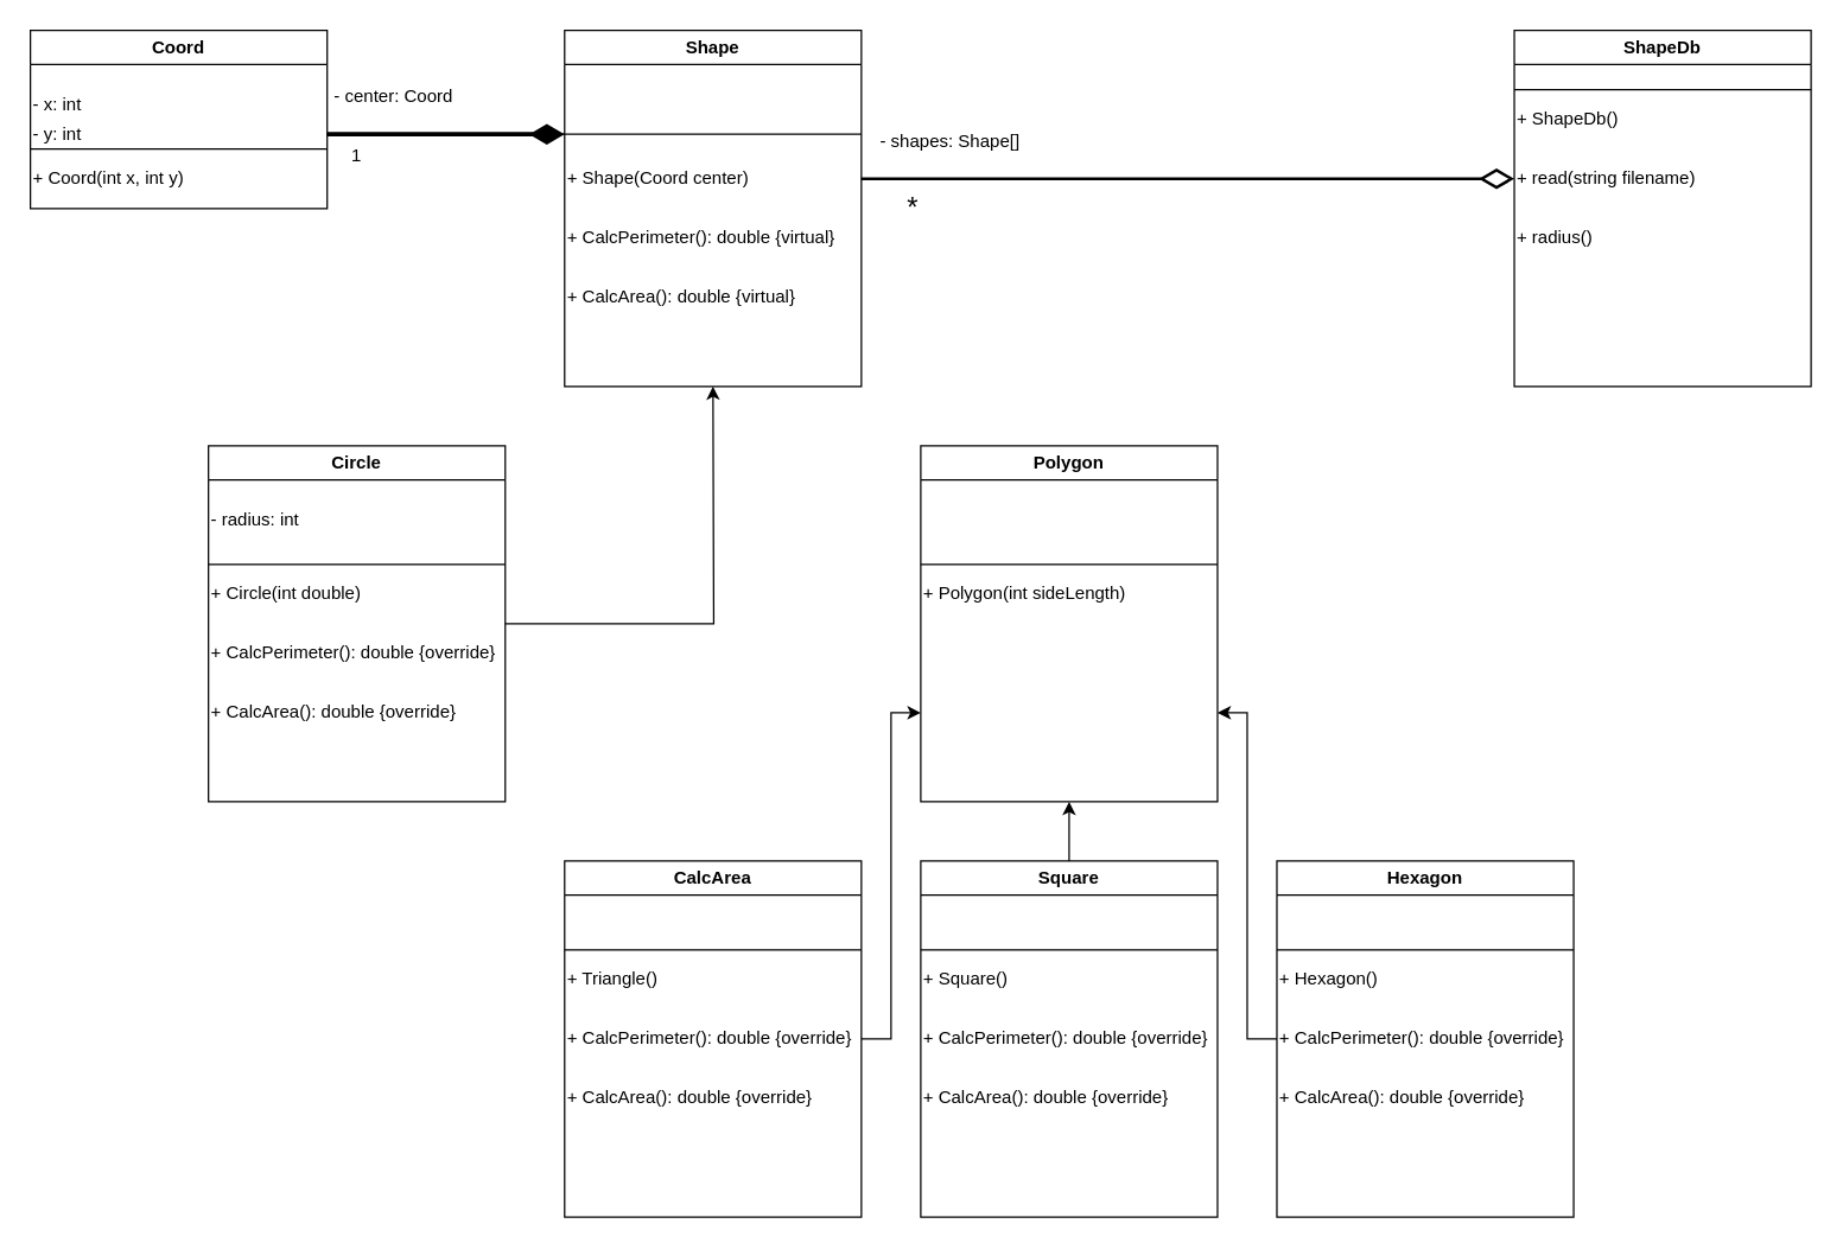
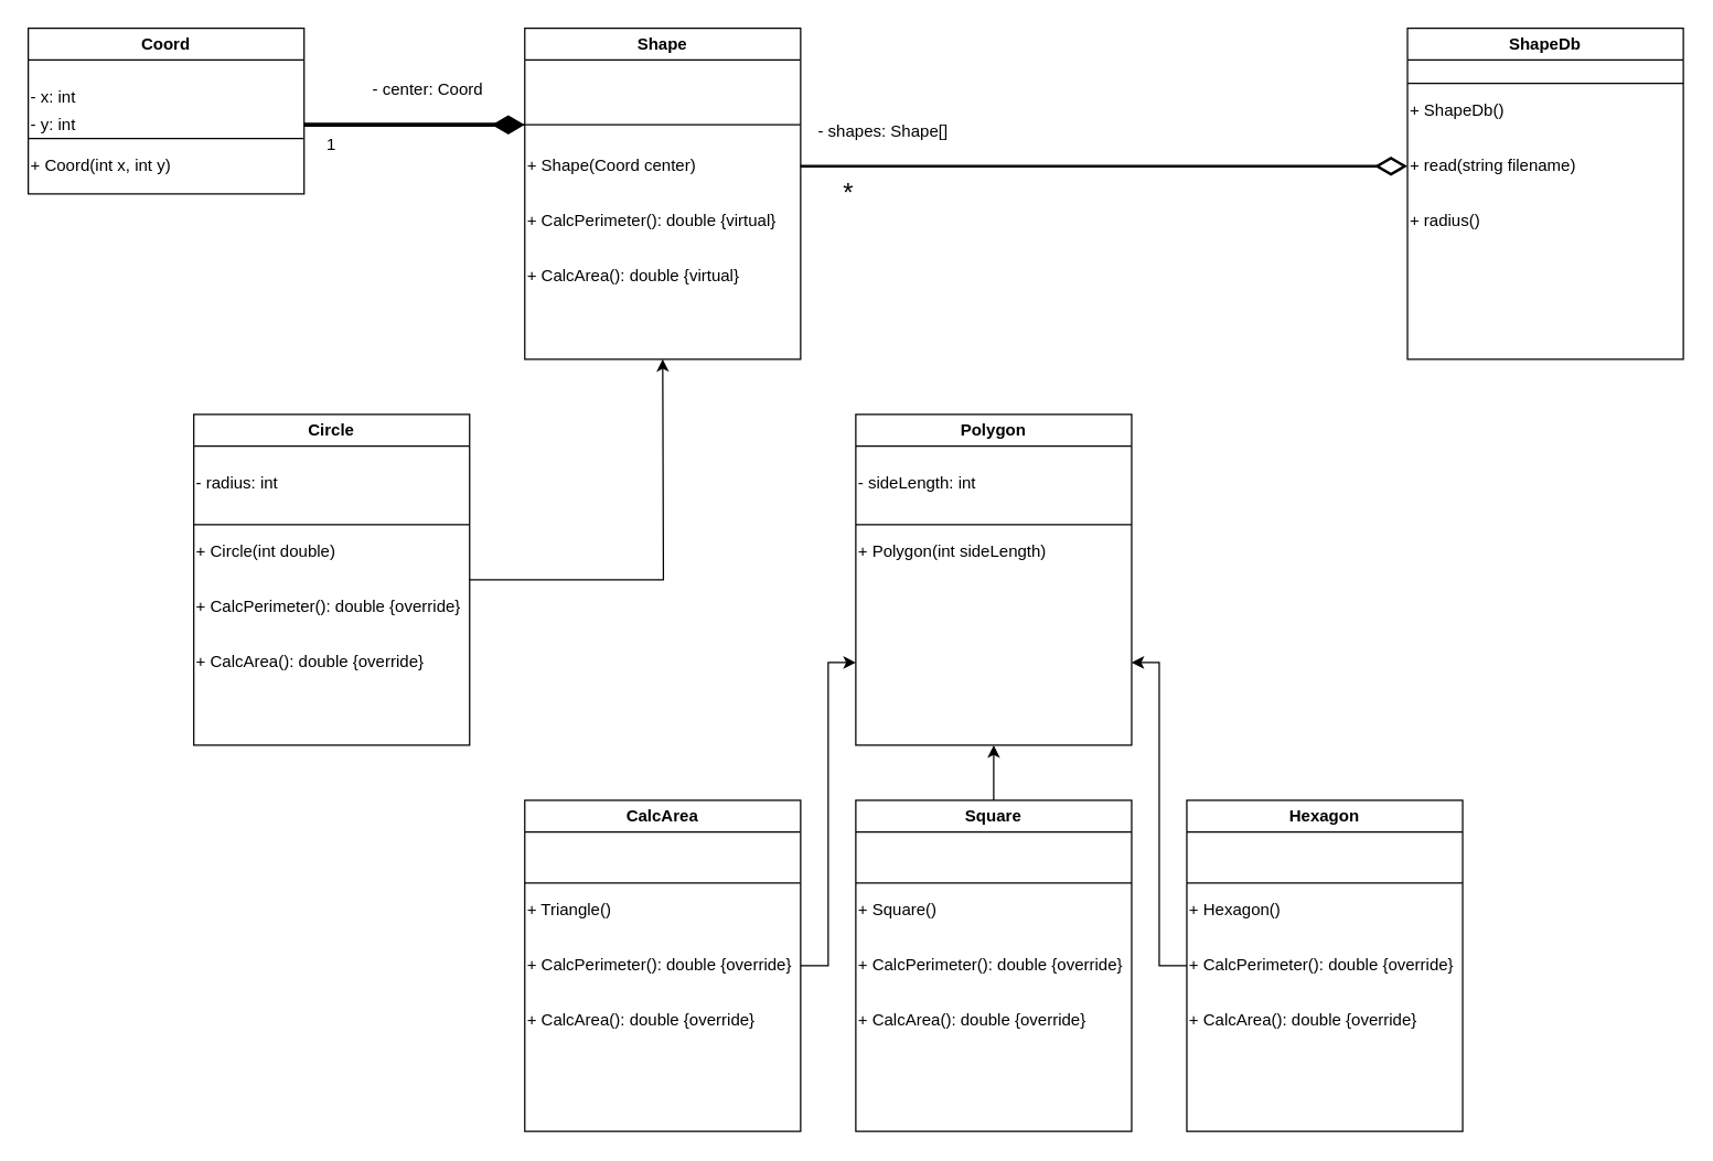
  <mxCell id="0" />
  <mxCell id="1" parent="0" />
  <mxCell id="2" value="Shape" style="swimlane;whiteSpace=wrap;html=1;" vertex="1" parent="1"><mxGeometry y="20" width="200" height="240" as="geometry" x="380" /></mxCell>
  <mxCell id="3" style="edgeStyle=orthogonalEdgeStyle;rounded=0;orthogonalLoop=1;jettySize=auto;html=1;strokeWidth=2;endArrow=diamondThin;endFill=0;endSize=18;" edge="1" parent="2" source="4"><mxGeometry relative="1" as="geometry"><mxPoint x="640" y="100" as="targetPoint" /></mxGeometry></mxCell>
  <mxCell id="4" value="+ Shape(Coord center)" style="text;html=1;align=left;verticalAlign=middle;whiteSpace=wrap;rounded=0;" vertex="1" parent="2"><mxGeometry y="80" width="200" height="40" as="geometry" /></mxCell>
  <mxCell id="5" value="+ CalcPerimeter(): dou&lt;span style=&quot;color: rgba(0, 0, 0, 0); font-family: monospace; font-size: 0px; text-wrap: nowrap;&quot;&gt;%3CmxGraphModel%3E%3Croot%3E%3CmxCell%20id%3D%220%22%2F%3E%3CmxCell%20id%3D%221%22%20parent%3D%220%22%2F%3E%3CmxCell%20id%3D%222%22%20value%3D%22%2B%20Shape(Coord%20center)%22%20style%3D%22text%3Bhtml%3D1%3Balign%3Dleft%3BverticalAlign%3Dmiddle%3BwhiteSpace%3Dwrap%3Brounded%3D0%3B%22%20vertex%3D%221%22%20parent%3D%221%22%3E%3CmxGeometry%20y%3D%22120%22%20width%3D%22200%22%20height%3D%2240%22%20as%3D%22geometry%22%2F%3E%3C%2FmxCell%3E%3C%2Froot%3E%3C%2FmxGraphModel%3E&lt;/span&gt;ble {virtual}&lt;span style=&quot;color: rgba(0, 0, 0, 0); font-family: monospace; font-size: 0px; text-wrap: nowrap;&quot;&gt;%3CmxGraphModel%3E%3Croot%3E%3CmxCell%20id%3D%220%22%2F%3E%3CmxCell%20id%3D%221%22%20parent%3D%220%22%2F%3E%3CmxCell%20id%3D%222%22%20value%3D%22%2B%20Shape(Coord%20center)%22%20style%3D%22text%3Bhtml%3D1%3Balign%3Dleft%3BverticalAlign%3Dmiddle%3BwhiteSpace%3Dwrap%3Brounded%3D0%3B%22%20vertex%3D%221%22%20parent%3D%221%22%3E%3CmxGeometry%20y%3D%22120%22%20width%3D%22200%22%20height%3D%2240%22%20as%3D%22geometry%22%2F%3E%3C%2FmxCell%3E%3C%2Froot%3E%3C%2FmxGraphModel%3E {} {}&lt;/span&gt;" style="text;html=1;align=left;verticalAlign=middle;whiteSpace=wrap;rounded=0;" vertex="1" parent="2"><mxGeometry y="120" width="200" height="40" as="geometry" /></mxCell>
  <mxCell id="6" value="+ CalcArea(): dou&lt;span style=&quot;color: rgba(0, 0, 0, 0); font-family: monospace; font-size: 0px; text-wrap: nowrap;&quot;&gt;%3CmxGraphModel%3E%3Croot%3E%3CmxCell%20id%3D%220%22%2F%3E%3CmxCell%20id%3D%221%22%20parent%3D%220%22%2F%3E%3CmxCell%20id%3D%222%22%20value%3D%22%2B%20Shape(Coord%20center)%22%20style%3D%22text%3Bhtml%3D1%3Balign%3Dleft%3BverticalAlign%3Dmiddle%3BwhiteSpace%3Dwrap%3Brounded%3D0%3B%22%20vertex%3D%221%22%20parent%3D%221%22%3E%3CmxGeometry%20y%3D%22120%22%20width%3D%22200%22%20height%3D%2240%22%20as%3D%22geometry%22%2F%3E%3C%2FmxCell%3E%3C%2Froot%3E%3C%2FmxGraphModel%3E&lt;/span&gt;ble {virtual}&lt;span style=&quot;color: rgba(0, 0, 0, 0); font-family: monospace; font-size: 0px; text-wrap: nowrap;&quot;&gt;%3CmxGraphModel%3E%3Croot%3E%3CmxCell%20id%3D%220%22%2F%3E%3CmxCell%20id%3D%221%22%20parent%3D%220%22%2F%3E%3CmxCell%20id%3D%222%22%20value%3D%22%2B%20Shape(Coord%20center)%22%20style%3D%22text%3Bhtml%3D1%3Balign%3Dleft%3BverticalAlign%3Dmiddle%3BwhiteSpace%3Dwrap%3Brounded%3D0%3B%22%20vertex%3D%221%22%20parent%3D%221%22%3E%3CmxGeometry%20y%3D%22120%22%20width%3D%22200%22%20height%3D%2240%22%20as%3D%22geometry%22%2F%3E%3C%2FmxCell%3E%3C%2Froot%3E%3C%2FmxGraphModel%3E&lt;/span&gt;" style="text;html=1;align=left;verticalAlign=middle;whiteSpace=wrap;rounded=0;" vertex="1" parent="2"><mxGeometry y="160" width="200" height="40" as="geometry" /></mxCell>
  <mxCell id="7" value="ShapeDb" style="swimlane;whiteSpace=wrap;html=1;" vertex="1" parent="1"><mxGeometry x="1020" y="20" width="200" height="240" as="geometry" /></mxCell>
  <mxCell id="8" value="+ ShapeDb()&lt;span style=&quot;white-space: pre;&quot;&gt;&#09;&lt;/span&gt;" style="text;html=1;align=left;verticalAlign=middle;whiteSpace=wrap;rounded=0;" vertex="1" parent="7"><mxGeometry y="40" width="200" height="40" as="geometry" /></mxCell>
  <mxCell id="9" value="+ read(string filename&lt;span style=&quot;color: rgba(0, 0, 0, 0); font-family: monospace; font-size: 0px; text-wrap: nowrap;&quot;&gt;%3CmxGraphModel%3E%3Croot%3E%3CmxCell%20id%3D%220%22%2F%3E%3CmxCell%20id%3D%221%22%20parent%3D%220%22%2F%3E%3CmxCell%20id%3D%222%22%20value%3D%22%2B%20ShapeDb()%26lt%3Bspan%20style%3D%26quot%3Bwhite-space%3A%20pre%3B%26quot%3B%26gt%3B%26%239%3B%26lt%3B%2Fspan%26gt%3B%22%20style%3D%22text%3Bhtml%3D1%3Balign%3Dleft%3BverticalAlign%3Dmiddle%3BwhiteSpace%3Dwrap%3Brounded%3D0%3B%22%20vertex%3D%221%22%20parent%3D%221%22%3E%3CmxGeometry%20x%3D%22640%22%20y%3D%2280%22%20width%3D%22200%22%20height%3D%2240%22%20as%3D%22geometry%22%2F%3E%3C%2FmxCell%3E%3C%2Froot%3E%3C%2FmxGraphModel%3E&lt;/span&gt;)&lt;span style=&quot;white-space: pre;&quot;&gt;&#09;&lt;/span&gt;" style="text;html=1;align=left;verticalAlign=middle;whiteSpace=wrap;rounded=0;" vertex="1" parent="7"><mxGeometry y="80" width="200" height="40" as="geometry" /></mxCell>
  <mxCell id="10" value="+ radius()" style="text;html=1;align=left;verticalAlign=middle;whiteSpace=wrap;rounded=0;" vertex="1" parent="7"><mxGeometry y="120" width="200" height="40" as="geometry" /></mxCell>
  <mxCell id="11" style="edgeStyle=orthogonalEdgeStyle;rounded=0;orthogonalLoop=1;jettySize=auto;html=1;" edge="1" parent="1" source="12"><mxGeometry relative="1" as="geometry"><mxPoint x="480" y="260" as="targetPoint" /></mxGeometry></mxCell>
  <mxCell id="12" value="Circle" style="swimlane;whiteSpace=wrap;html=1;" vertex="1" parent="1"><mxGeometry x="140" y="300" width="200" height="240" as="geometry" /></mxCell>
  <mxCell id="13" value="- radius: int" style="text;html=1;align=left;verticalAlign=middle;whiteSpace=wrap;rounded=0;" vertex="1" parent="12"><mxGeometry y="40" width="200" height="20" as="geometry" /></mxCell>
  <mxCell id="14" value="+ Circle(int double)" style="text;html=1;align=left;verticalAlign=middle;whiteSpace=wrap;rounded=0;" vertex="1" parent="12"><mxGeometry y="80" width="200" height="40" as="geometry" /></mxCell>
  <mxCell id="15" value="+ CalcPerimeter(): double {override}" style="text;html=1;align=left;verticalAlign=middle;whiteSpace=wrap;rounded=0;" vertex="1" parent="12"><mxGeometry y="120" width="200" height="40" as="geometry" /></mxCell>
  <mxCell id="16" value="+ CalcArea(): double {override}" style="text;html=1;align=left;verticalAlign=middle;whiteSpace=wrap;rounded=0;" vertex="1" parent="12"><mxGeometry y="160" width="200" height="40" as="geometry" /></mxCell>
  <mxCell id="17" value="Polygon" style="swimlane;whiteSpace=wrap;html=1;" vertex="1" parent="1"><mxGeometry x="620" y="300" width="200" height="240" as="geometry" /></mxCell>
+ <mxCell id="18" value="- sideLength: int" style="text;html=1;align=left;verticalAlign=middle;whiteSpace=wrap;rounded=0;" vertex="1" parent="17"><mxGeometry y="40" width="200" height="20" as="geometry" /></mxCell>
  <mxCell id="19" value="" style="endArrow=none;html=1;rounded=0;" edge="1" parent="17"><mxGeometry width="50" height="50" relative="1" as="geometry"><mxPoint y="80" as="sourcePoint" /><mxPoint x="200" y="80" as="targetPoint" /></mxGeometry></mxCell>
  <mxCell id="20" value="+ Polygon(int sideLength)" style="text;html=1;align=left;verticalAlign=middle;whiteSpace=wrap;rounded=0;" vertex="1" parent="17"><mxGeometry y="80" width="200" height="40" as="geometry" /></mxCell>
  <mxCell id="21" style="edgeStyle=orthogonalEdgeStyle;rounded=0;orthogonalLoop=1;jettySize=auto;html=1;entryX=0;entryY=0.75;entryDx=0;entryDy=0;" edge="1" parent="1" source="22" target="17"><mxGeometry relative="1" as="geometry" /></mxCell>
  <mxCell id="22" value="CalcArea" style="swimlane;whiteSpace=wrap;html=1;" vertex="1" parent="1"><mxGeometry y="580" width="200" height="240" as="geometry" x="380" /></mxCell>
  <mxCell id="23" value="+ Triangl&lt;span style=&quot;color: rgba(0, 0, 0, 0); font-family: monospace; font-size: 0px; text-wrap: nowrap;&quot;&gt;%3CmxGraphModel%3E%3Croot%3E%3CmxCell%20id%3D%220%22%2F%3E%3CmxCell%20id%3D%221%22%20parent%3D%220%22%2F%3E%3CmxCell%20id%3D%222%22%20value%3D%22%2B%20Polygon(int%20sideLength)%22%20style%3D%22text%3Bhtml%3D1%3Balign%3Dleft%3BverticalAlign%3Dmiddle%3BwhiteSpace%3Dwrap%3Brounded%3D0%3B%22%20vertex%3D%221%22%20parent%3D%221%22%3E%3CmxGeometry%20x%3D%22240%22%20y%3D%22400%22%20width%3D%22200%22%20height%3D%2240%22%20as%3D%22geometry%22%2F%3E%3C%2FmxCell%3E%3C%2Froot%3E%3C%2FmxGraphModel%3E&lt;/span&gt;e()" style="text;html=1;align=left;verticalAlign=middle;whiteSpace=wrap;rounded=0;" vertex="1" parent="22"><mxGeometry y="60" width="200" height="40" as="geometry" /></mxCell>
  <mxCell id="24" value="+ CalcPerimeter(): double {override}" style="text;html=1;align=left;verticalAlign=middle;whiteSpace=wrap;rounded=0;" vertex="1" parent="22"><mxGeometry y="100" width="200" height="40" as="geometry" /></mxCell>
  <mxCell id="25" value="+ CalcArea(): double {override}" style="text;html=1;align=left;verticalAlign=middle;whiteSpace=wrap;rounded=0;" vertex="1" parent="22"><mxGeometry y="140" width="200" height="40" as="geometry" /></mxCell>
  <mxCell id="26" style="edgeStyle=orthogonalEdgeStyle;rounded=0;orthogonalLoop=1;jettySize=auto;html=1;entryX=1;entryY=0.75;entryDx=0;entryDy=0;" edge="1" parent="1" source="27" target="17"><mxGeometry relative="1" as="geometry" /></mxCell>
  <mxCell id="27" value="Hexagon" style="swimlane;whiteSpace=wrap;html=1;" vertex="1" parent="1"><mxGeometry x="860" y="580" width="200" height="240" as="geometry" /></mxCell>
  <mxCell id="28" value="+ Hexagon&lt;span style=&quot;color: rgba(0, 0, 0, 0); font-family: monospace; font-size: 0px; text-wrap: nowrap;&quot;&gt;%3CmxGraphModel%3E%3Croot%3E%3CmxCell%20id%3D%220%22%2F%3E%3CmxCell%20id%3D%221%22%20parent%3D%220%22%2F%3E%3CmxCell%20id%3D%222%22%20value%3D%22%2B%20Polygon(int%20sideLength)%22%20style%3D%22text%3Bhtml%3D1%3Balign%3Dleft%3BverticalAlign%3Dmiddle%3BwhiteSpace%3Dwrap%3Brounded%3D0%3B%22%20vertex%3D%221%22%20parent%3D%221%22%3E%3CmxGeometry%20x%3D%22240%22%20y%3D%22400%22%20width%3D%22200%22%20height%3D%2240%22%20as%3D%22geometry%22%2F%3E%3C%2FmxCell%3E%3C%2Froot%3E%3C%2FmxGraphMo&lt;/span&gt;()" style="text;html=1;align=left;verticalAlign=middle;whiteSpace=wrap;rounded=0;" vertex="1" parent="27"><mxGeometry y="60" width="200" height="40" as="geometry" /></mxCell>
  <mxCell id="29" value="+ CalcPerimeter(): double {override}" style="text;html=1;align=left;verticalAlign=middle;whiteSpace=wrap;rounded=0;" vertex="1" parent="27"><mxGeometry y="100" width="200" height="40" as="geometry" /></mxCell>
  <mxCell id="30" value="+ CalcArea(): double {override}" style="text;html=1;align=left;verticalAlign=middle;whiteSpace=wrap;rounded=0;" vertex="1" parent="27"><mxGeometry y="140" width="200" height="40" as="geometry" /></mxCell>
  <mxCell id="31" value="" style="endArrow=none;html=1;rounded=0;exitX=0;exitY=0.25;exitDx=0;exitDy=0;entryX=1;entryY=0.25;entryDx=0;entryDy=0;" edge="1" parent="27"><mxGeometry width="50" height="50" relative="1" as="geometry"><mxPoint y="60" as="sourcePoint" /><mxPoint x="200" y="60" as="targetPoint" /></mxGeometry></mxCell>
  <mxCell id="32" style="edgeStyle=orthogonalEdgeStyle;rounded=0;orthogonalLoop=1;jettySize=auto;html=1;entryX=0.5;entryY=1;entryDx=0;entryDy=0;" edge="1" parent="1" source="33" target="17"><mxGeometry relative="1" as="geometry" /></mxCell>
  <mxCell id="33" value="Square" style="swimlane;whiteSpace=wrap;html=1;" vertex="1" parent="1"><mxGeometry x="620" y="580" width="200" height="240" as="geometry" /></mxCell>
  <mxCell id="34" value="" style="endArrow=none;html=1;rounded=0;exitX=0;exitY=0.25;exitDx=0;exitDy=0;entryX=1;entryY=0.25;entryDx=0;entryDy=0;" edge="1" parent="33"><mxGeometry width="50" height="50" relative="1" as="geometry"><mxPoint y="60" as="sourcePoint" /><mxPoint x="200" y="60" as="targetPoint" /></mxGeometry></mxCell>
  <mxCell id="35" value="+ CalcPerimeter(): double {override}" style="text;html=1;align=left;verticalAlign=middle;whiteSpace=wrap;rounded=0;" vertex="1" parent="33"><mxGeometry y="100" width="200" height="40" as="geometry" /></mxCell>
  <mxCell id="36" value="+ CalcArea(): double {override}" style="text;html=1;align=left;verticalAlign=middle;whiteSpace=wrap;rounded=0;" vertex="1" parent="33"><mxGeometry y="140" width="200" height="40" as="geometry" /></mxCell>
  <mxCell id="37" value="+ Square&lt;span style=&quot;color: rgba(0, 0, 0, 0); font-family: monospace; font-size: 0px; text-wrap: nowrap;&quot;&gt;%3CmxGraphModel%3E%3Croot%3E%3CmxCell%20id%3D%220%22%2F%3E%3CmxCell%20id%3D%221%22%20parent%3D%220%22%2F%3E%3CmxCell%20id%3D%222%22%20value%3D%22%2B%20Polygon(int%20sideLength)%22%20style%3D%22text%3Bhtml%3D1%3Balign%3Dleft%3BverticalAlign%3Dmiddle%3BwhiteSpace%3Dwrap%3Brounded%3D0%3B%22%20vertex%3D%221%22%20parent%3D%221%22%3E%3CmxGeometry%20x%3D%22240%22%20y%3D%22400%22%20width%3D%22200%22%20height%3D%2240%22%20as%3D%22geometry%22%2F%3E%3C%2FmxCell%3E%3C%2Froot%3E%3C%2FmxGraphMo&lt;/span&gt;()" style="text;html=1;align=left;verticalAlign=middle;whiteSpace=wrap;rounded=0;" vertex="1" parent="33"><mxGeometry y="60" width="200" height="40" as="geometry" /></mxCell>
  <mxCell id="38" value="Coord" style="swimlane;whiteSpace=wrap;html=1;startSize=23;" vertex="1" parent="1"><mxGeometry x="20" y="20" width="200" height="120" as="geometry" /></mxCell>
  <mxCell id="39" value="- x: int" style="text;html=1;align=left;verticalAlign=middle;whiteSpace=wrap;rounded=0;" vertex="1" parent="38"><mxGeometry y="40" width="200" height="20" as="geometry" /></mxCell>
  <mxCell id="40" style="edgeStyle=orthogonalEdgeStyle;rounded=0;orthogonalLoop=1;jettySize=auto;html=1;endArrow=diamondThin;endFill=1;strokeWidth=3;endSize=15;" edge="1" parent="38" source="41"><mxGeometry relative="1" as="geometry"><mxPoint x="360" y="70" as="targetPoint" /></mxGeometry></mxCell>
  <mxCell id="41" value="- y: int" style="text;html=1;align=left;verticalAlign=middle;whiteSpace=wrap;rounded=0;" vertex="1" parent="38"><mxGeometry y="60" width="200" height="20" as="geometry" /></mxCell>
  <mxCell id="42" value="" style="endArrow=none;html=1;rounded=0;exitX=0;exitY=1;exitDx=0;exitDy=0;entryX=1;entryY=1;entryDx=0;entryDy=0;" edge="1" parent="38" source="41" target="41"><mxGeometry width="50" height="50" relative="1" as="geometry"><mxPoint x="140" y="180" as="sourcePoint" /><mxPoint x="190" y="130" as="targetPoint" /></mxGeometry></mxCell>
  <mxCell id="43" value="+ Coord(int x, int y)" style="text;html=1;align=left;verticalAlign=middle;whiteSpace=wrap;rounded=0;" vertex="1" parent="38"><mxGeometry y="80" width="200" height="40" as="geometry" /></mxCell>
- <mxCell id="44" value="- center: Coord" style="text;html=1;align=center;verticalAlign=middle;whiteSpace=wrap;rounded=0;" vertex="1" parent="1"><mxGeometry x="220" y="50" width="90" height="30" as="geometry" /></mxCell>
+ <mxCell id="44" value="- center: Coord" style="text;html=1;align=center;verticalAlign=middle;whiteSpace=wrap;rounded=0;" vertex="1" parent="1"><mxGeometry x="265" y="50" width="90" height="30" as="geometry" /></mxCell>
  <mxCell id="45" value="1" style="text;html=1;align=center;verticalAlign=middle;whiteSpace=wrap;rounded=0;" vertex="1" parent="1"><mxGeometry x="195" y="90" width="90" height="30" as="geometry" /></mxCell>
  <mxCell id="46" value="" style="endArrow=none;html=1;rounded=0;exitX=0.75;exitY=0;exitDx=0;exitDy=0;" edge="1" parent="1" source="45"><mxGeometry width="50" height="50" relative="1" as="geometry"><mxPoint y="160" as="sourcePoint" x="380" /><mxPoint x="580" y="90" as="targetPoint" /></mxGeometry></mxCell>
  <mxCell id="47" value="" style="endArrow=none;html=1;rounded=0;" edge="1" parent="1"><mxGeometry width="50" height="50" relative="1" as="geometry"><mxPoint x="140" y="380" as="sourcePoint" /><mxPoint x="340" y="380" as="targetPoint" /></mxGeometry></mxCell>
  <mxCell id="48" value="" style="endArrow=none;html=1;rounded=0;exitX=0;exitY=0.25;exitDx=0;exitDy=0;entryX=1;entryY=0.25;entryDx=0;entryDy=0;" edge="1" parent="1" source="22" target="22"><mxGeometry width="50" height="50" relative="1" as="geometry"><mxPoint x="610" y="610" as="sourcePoint" /><mxPoint x="660" y="560" as="targetPoint" /></mxGeometry></mxCell>
  <mxCell id="49" value="- shapes: Shape[]" style="text;html=1;align=center;verticalAlign=middle;whiteSpace=wrap;rounded=0;" vertex="1" parent="1"><mxGeometry x="580" y="80" width="120" height="30" as="geometry" /></mxCell>
  <mxCell id="50" value="&lt;font style=&quot;font-size: 19px;&quot;&gt;*&lt;/font&gt;" style="text;html=1;align=center;verticalAlign=middle;whiteSpace=wrap;rounded=0;" vertex="1" parent="1"><mxGeometry x="570" y="125" width="90" height="30" as="geometry" /></mxCell>
  <mxCell id="51" value="" style="endArrow=none;html=1;rounded=0;" edge="1" parent="1"><mxGeometry width="50" height="50" relative="1" as="geometry"><mxPoint x="1020" y="60" as="sourcePoint" /><mxPoint x="1220" y="60" as="targetPoint" /></mxGeometry></mxCell>
